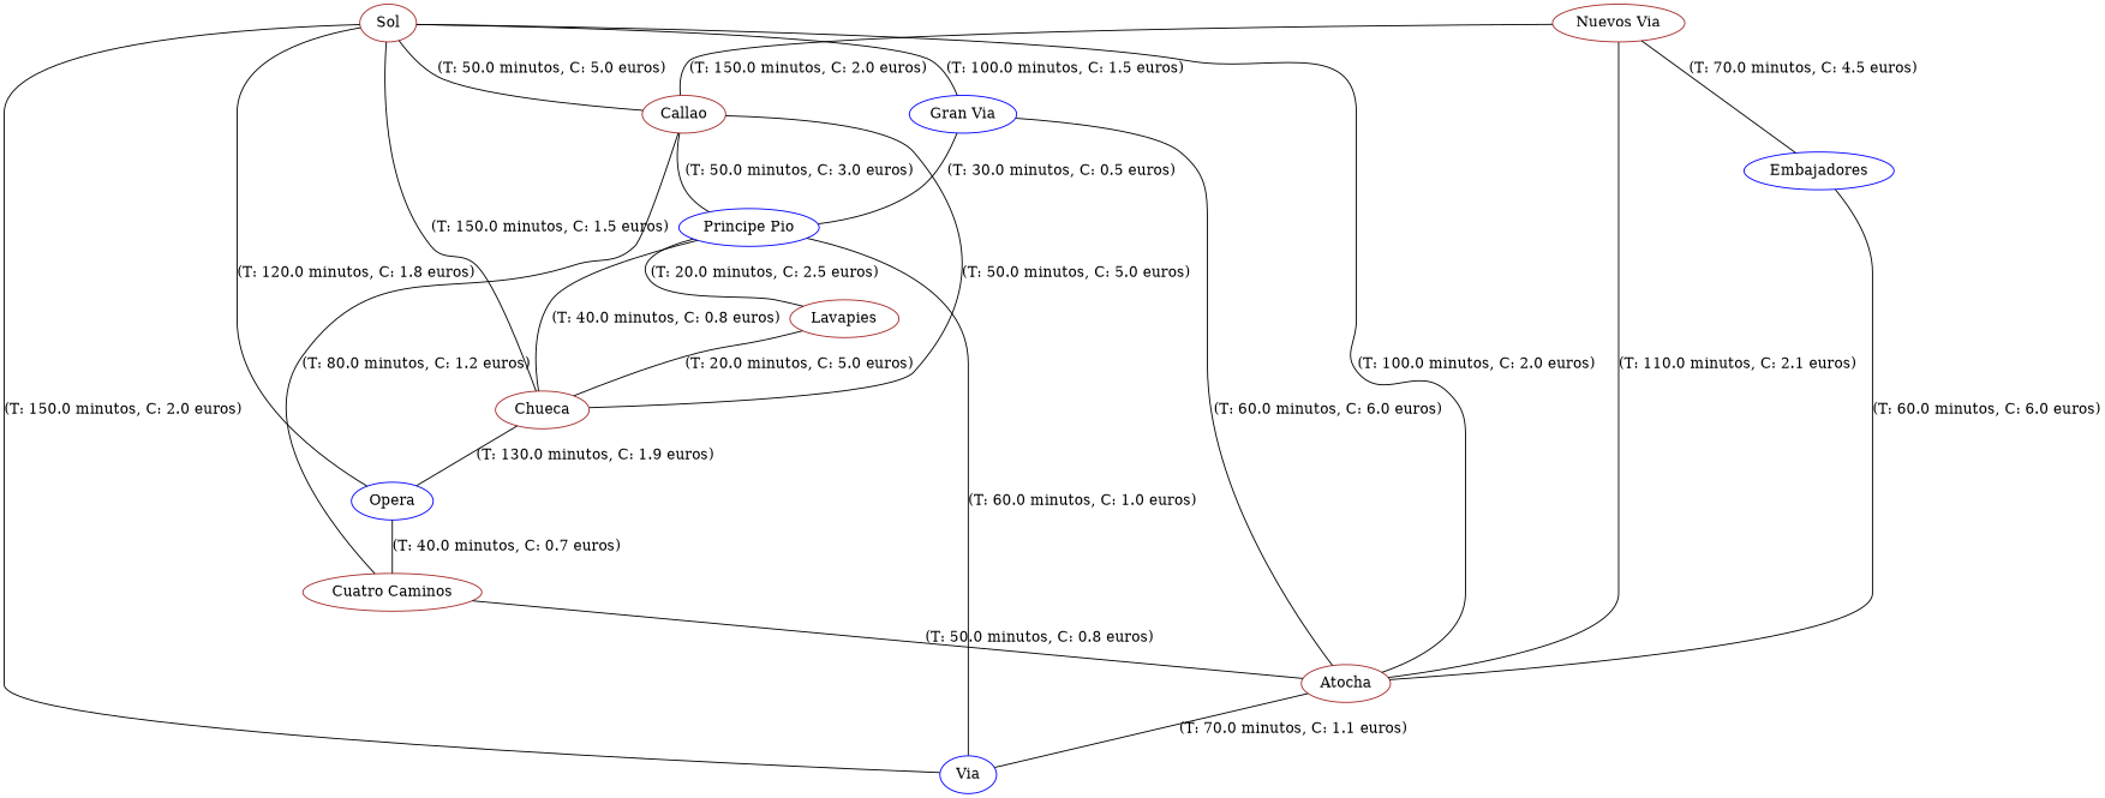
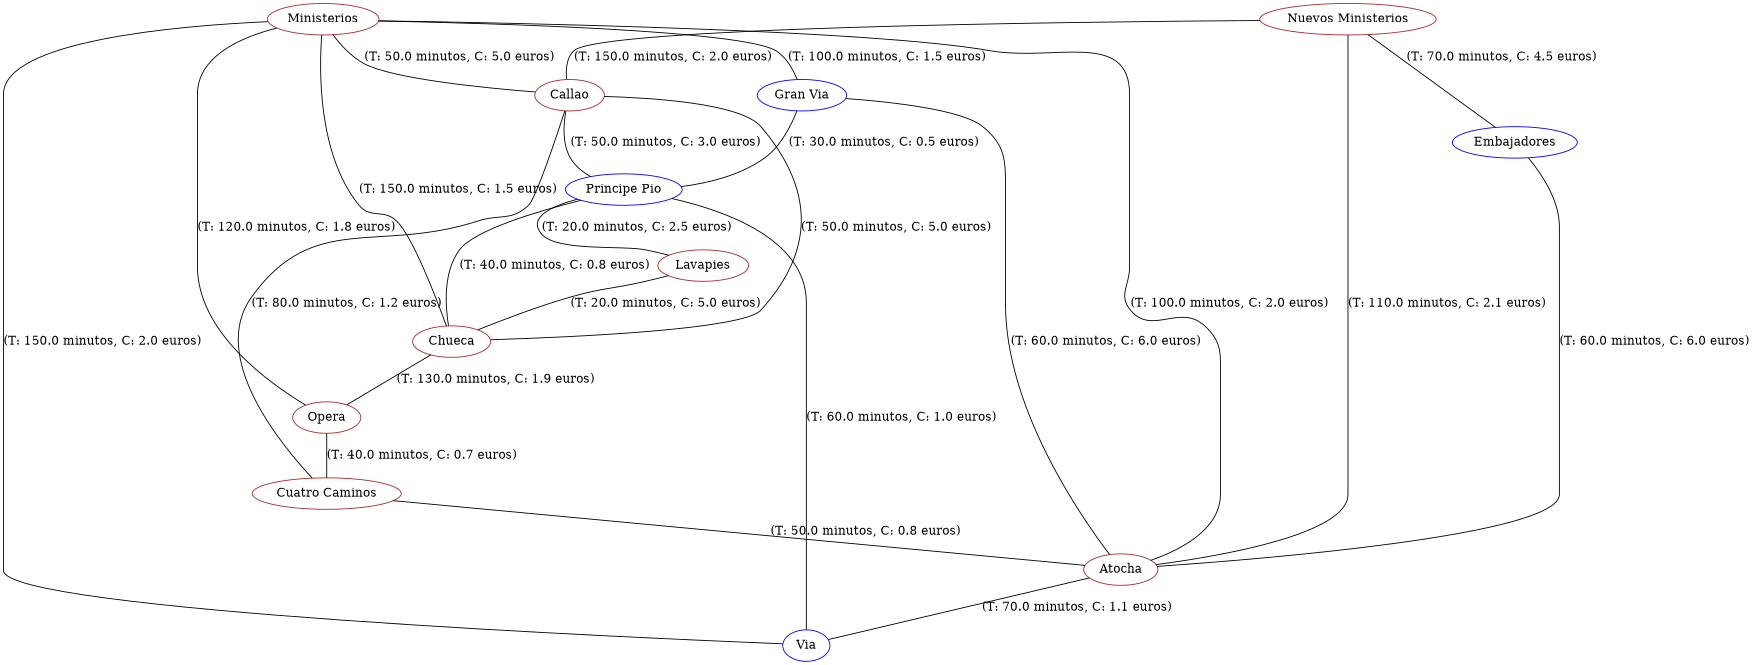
  strict graph {
    node [color=brown]
    edge [color=black]
-   n1 [label=Sol]
+   n1 [label=Ministerios]
    n2 [label=Callao]
    n3 [color=blue label="Gran Via"]
    n4 [label=Chueca]
-   n5 [color=blue label=Opera]
+   n5 [label=Opera]
    n6 [color=blue label="Principe Pio"]
    n7 [label="Cuatro Caminos"]
    n8 [label=Atocha]
    n9 [color=blue label=Via]
    n10 [label=Lavapies]
-   n11 [label="Nuevos Via"]
+   n11 [label="Nuevos Ministerios"]
    n12 [color=blue label=Embajadores]
    n1 -- n2 [label="(T: 50.0 minutos, C: 5.0 euros)"]
    n1 -- n3 [label="(T: 100.0 minutos, C: 1.5 euros)"]
    n1 -- n4 [label="(T: 150.0 minutos, C: 1.5 euros)"]
    n1 -- n5 [label="(T: 120.0 minutos, C: 1.8 euros)"]
    n2 -- n4 [label="(T: 50.0 minutos, C: 5.0 euros)"]
    n2 -- n6 [label="(T: 50.0 minutos, C: 3.0 euros)"]
    n2 -- n7 [label="(T: 80.0 minutos, C: 1.2 euros)"]
    n3 -- n6 [label="(T: 30.0 minutos, C: 0.5 euros)"]
    n3 -- n8 [label="(T: 60.0 minutos, C: 6.0 euros)"]
    n4 -- n5 [label="(T: 130.0 minutos, C: 1.9 euros)"]
    n5 -- n7 [label="(T: 40.0 minutos, C: 0.7 euros)"]
    n6 -- n4 [label="(T: 40.0 minutos, C: 0.8 euros)"]
    n6 -- n9 [label="(T: 60.0 minutos, C: 1.0 euros)"]
    n6 -- n10 [label="(T: 20.0 minutos, C: 2.5 euros)"]
    n7 -- n8 [label="(T: 50.0 minutos, C: 0.8 euros)"]
    n8 -- n1 [label="(T: 100.0 minutos, C: 2.0 euros)"]
    n8 -- n9 [label="(T: 70.0 minutos, C: 1.1 euros)"]
    n9 -- n1 [label="(T: 150.0 minutos, C: 2.0 euros)"]
    n10 -- n4 [label="(T: 20.0 minutos, C: 5.0 euros)"]
    n11 -- n2 [label="(T: 150.0 minutos, C: 2.0 euros)"]
    n11 -- n8 [label="(T: 110.0 minutos, C: 2.1 euros)"]
    n11 -- n12 [label="(T: 70.0 minutos, C: 4.5 euros)"]
    n12 -- n8 [label="(T: 60.0 minutos, C: 6.0 euros)"]
  }
